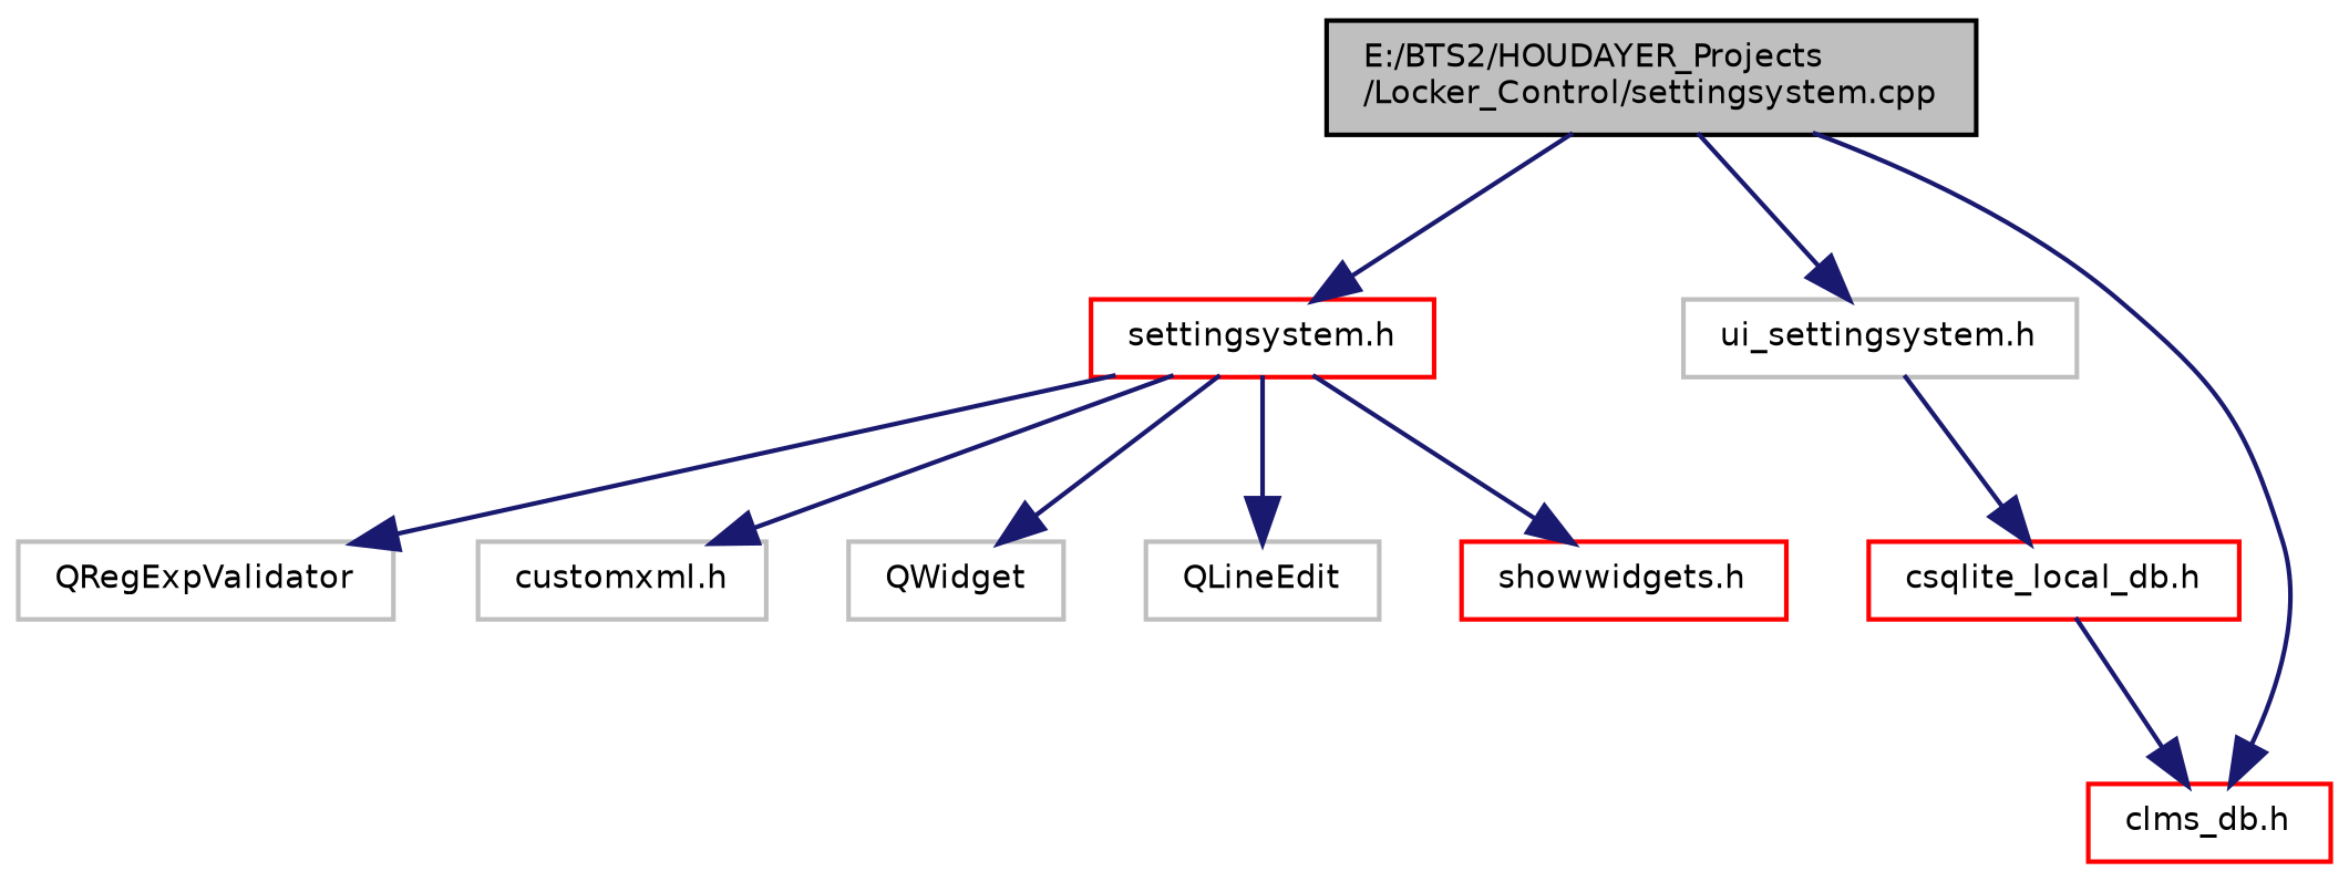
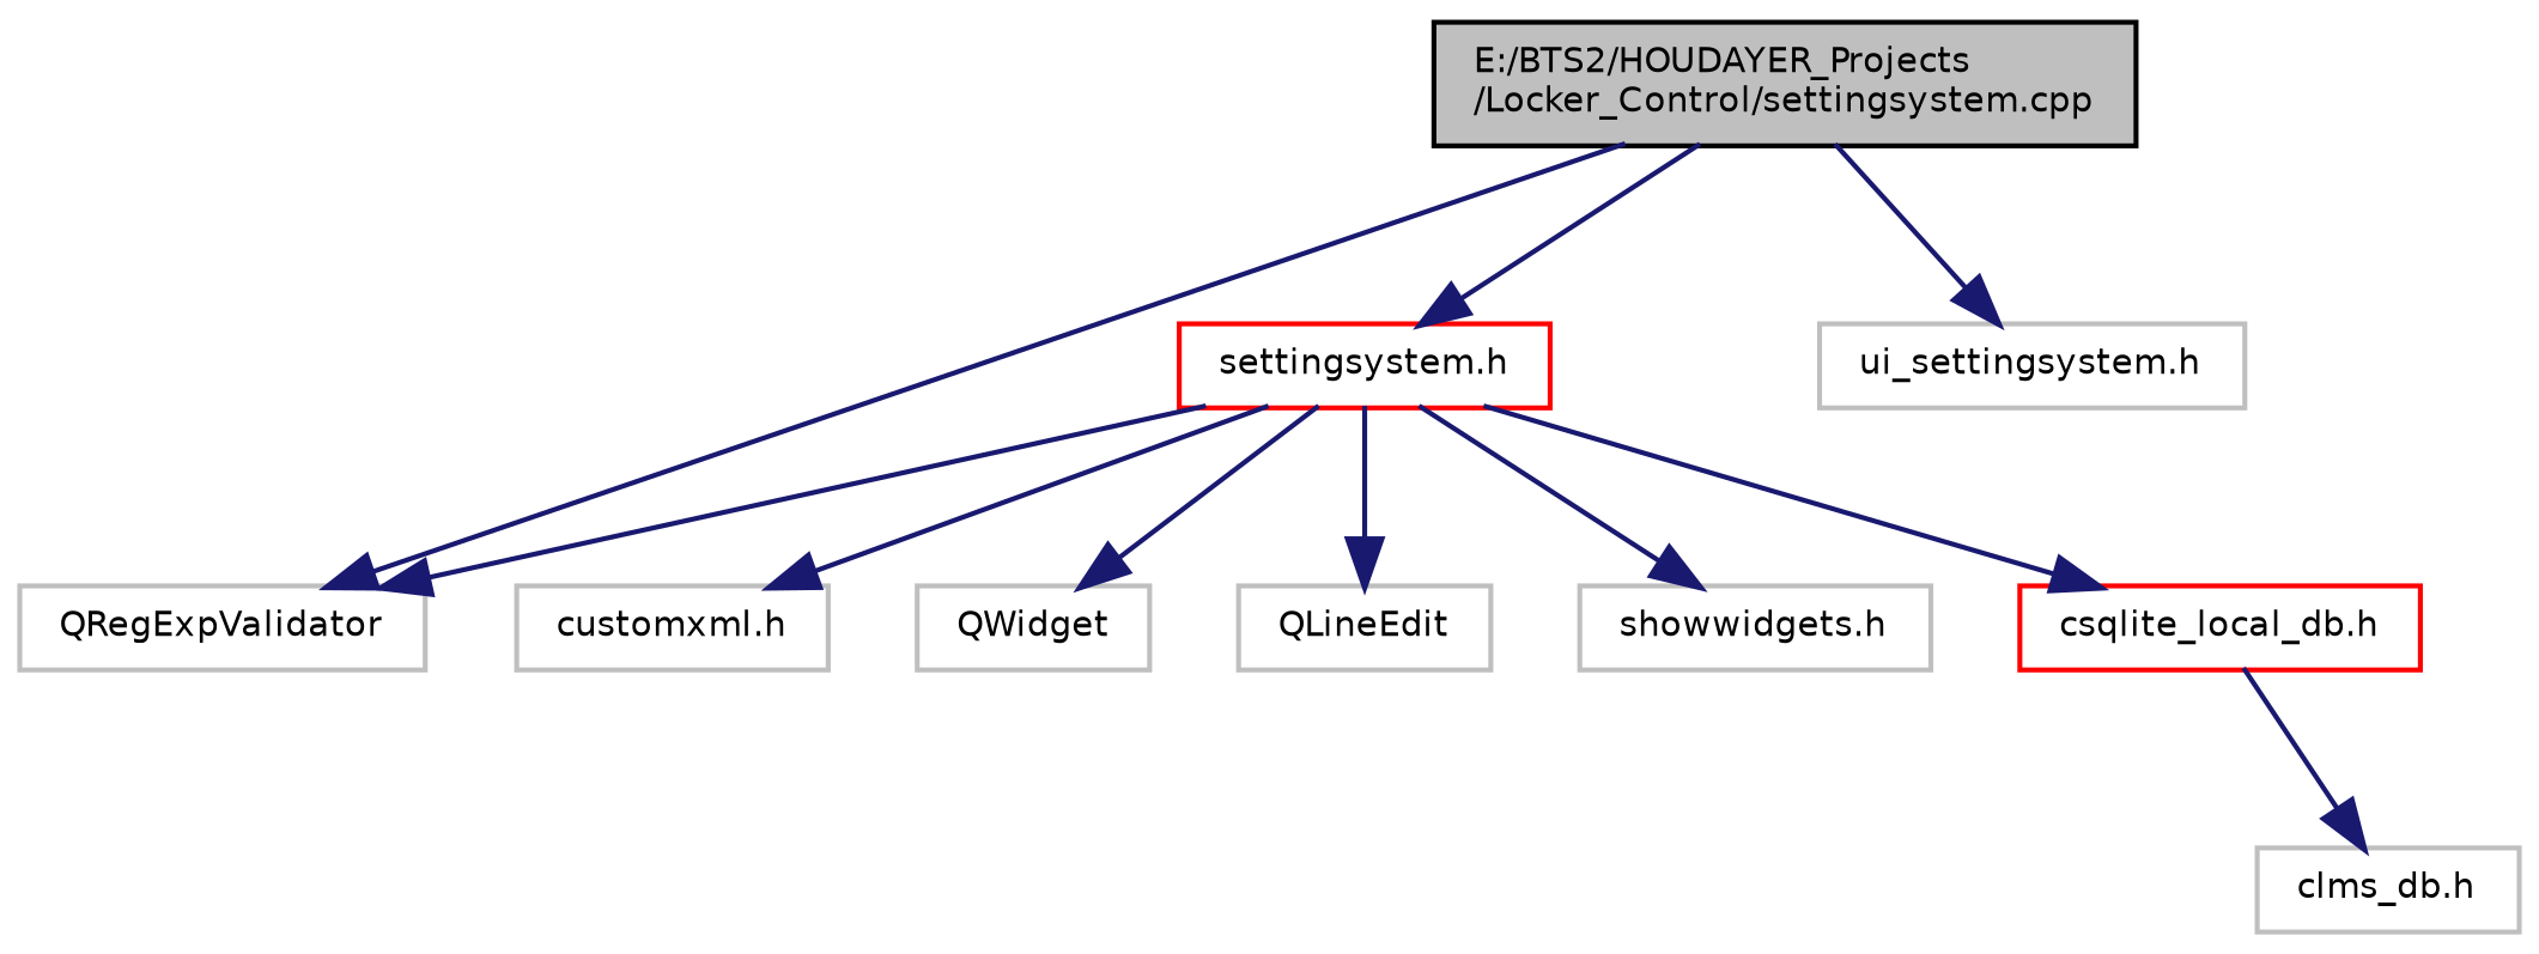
  digraph {
    node [color=grey75 fontname=Helvetica fontsize=7 shape=record]
    edge [color=midnightblue fontname=Helvetica fontsize=7 labelfontname=Helvetica labelfontsize=7 style=solid]
    n1 [color=black fillcolor=grey75 fontcolor=black height=0.2 label="E:/BTS2/HOUDAYER_Projects\l/Locker_Control/settingsystem.cpp" style=filled width=0.4]
    n2 [color=red height=0.2 label="settingsystem.h" width=0.4]
    n3 [height=0.2 label="ui_settingsystem.h" width=0.4]
    n4 [height=0.2 label=QRegExpValidator width=0.4]
    n5 [height=0.2 label=QWidget width=0.4]
    n6 [height=0.2 label=QLineEdit width=0.4]
-   n7 [color=red height=0.2 label="showwidgets.h" width=0.4]
+   n7 [height=0.2 label="showwidgets.h" width=0.4]
    n8 [height=0.2 label="customxml.h" width=0.4]
    n9 [color=red height=0.2 label="csqlite_local_db.h" width=0.4]
-   n10 [color=red height=0.2 label="clms_db.h" width=0.4]
+   n10 [height=0.2 label="clms_db.h" width=0.4]
    n1 -> n2
    n1 -> n3
-   n1 -> n10
+   n1 -> n4
    n2 -> n4
    n2 -> n5
    n2 -> n6
    n2 -> n7
    n2 -> n8
-   n3 -> n9
+   n2 -> n9
    n9 -> n10
  }
